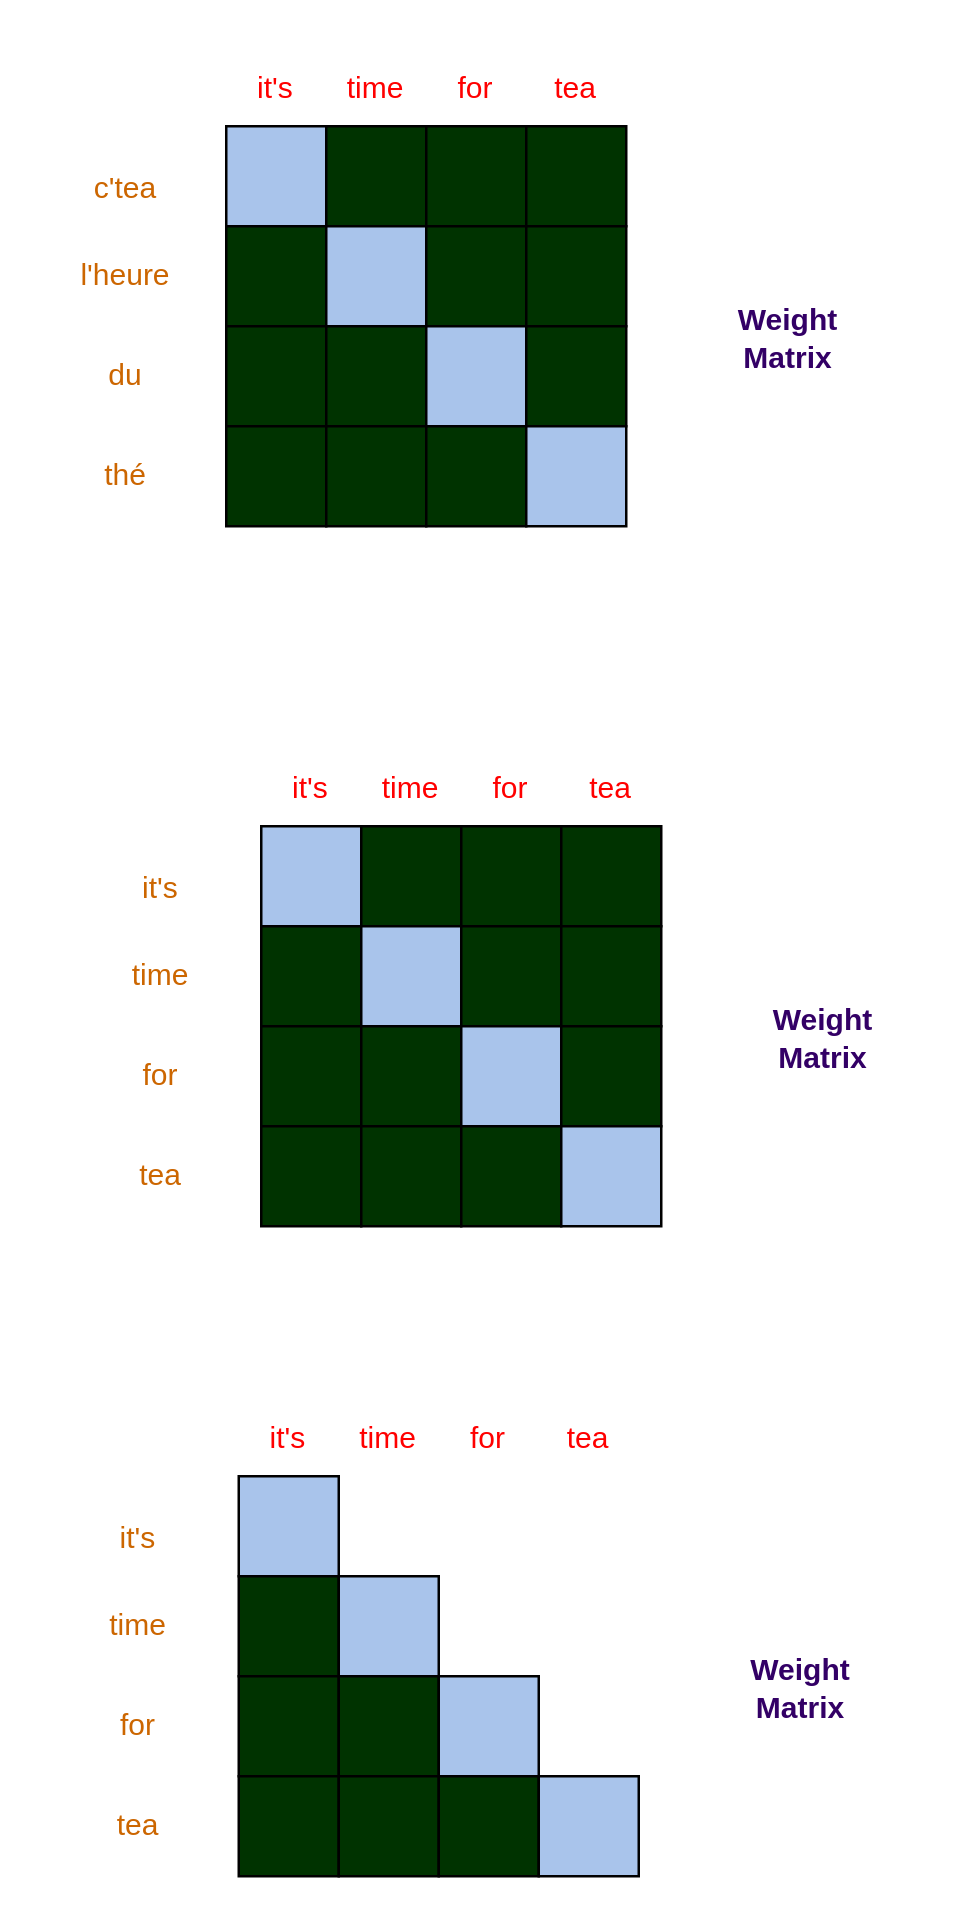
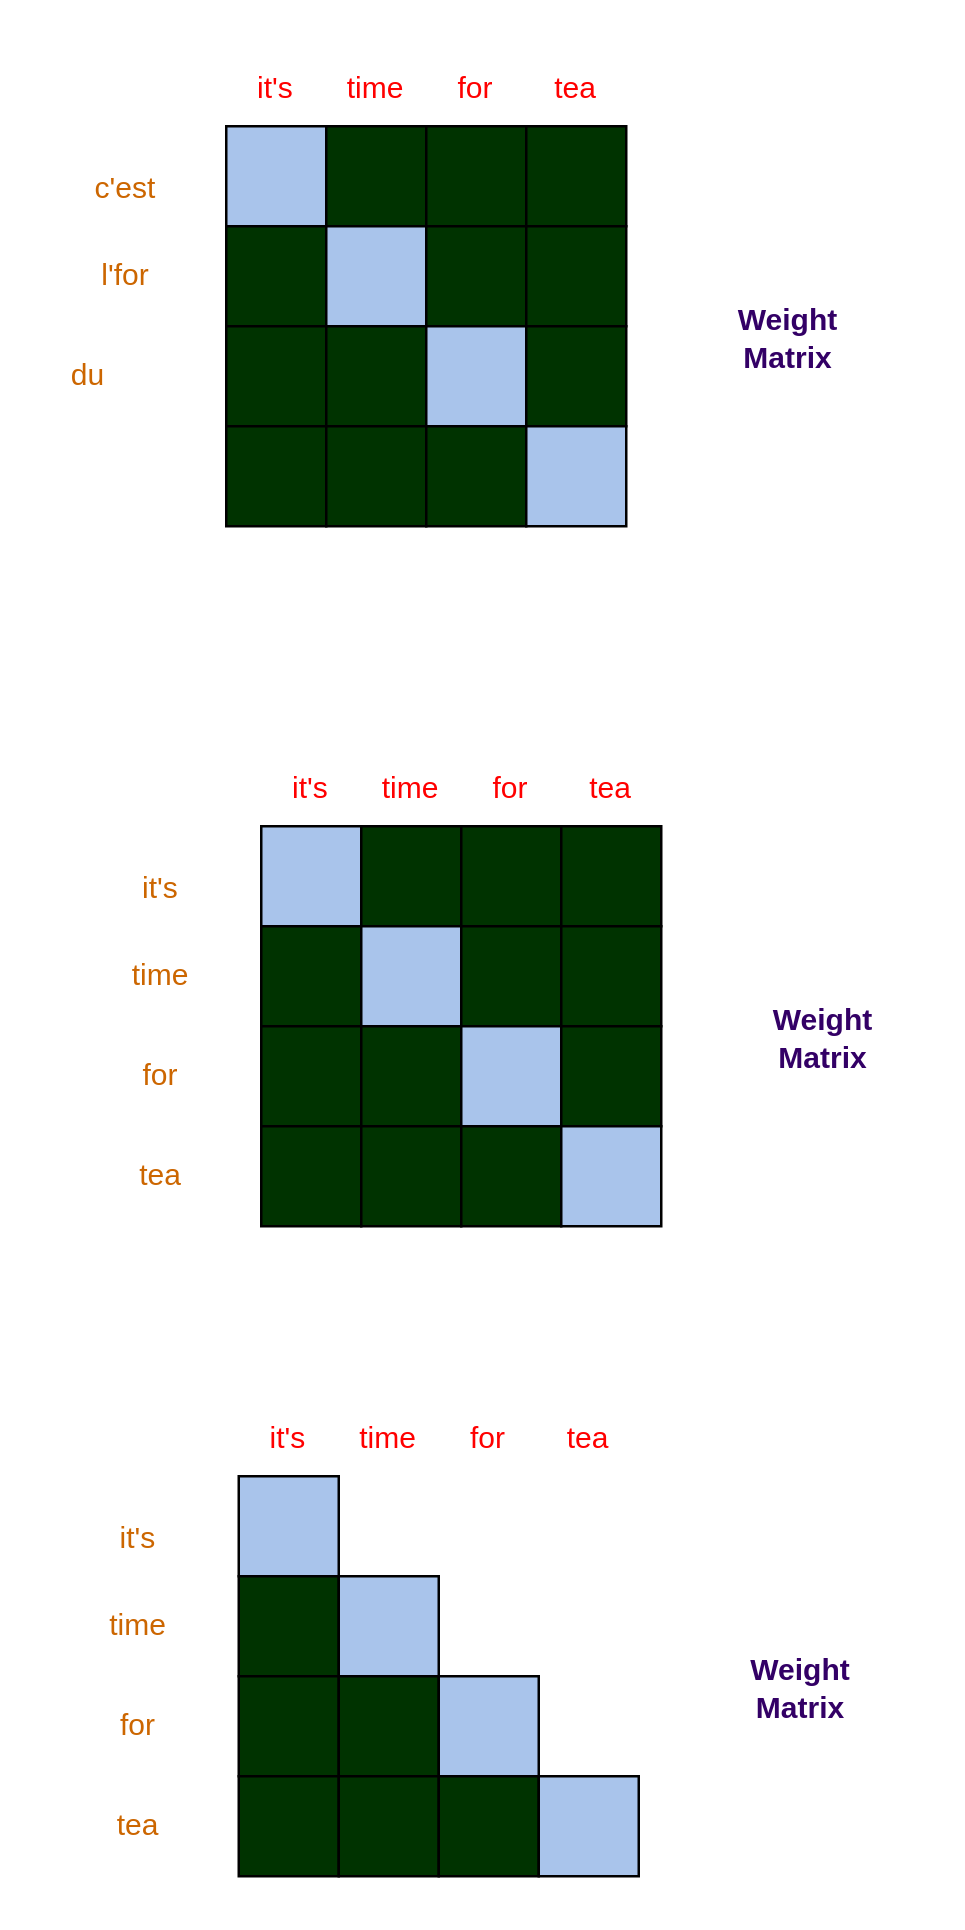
  <mxCell id="0" />
  <mxCell id="1" parent="0" />
  <mxCell id="2" value="" style="whiteSpace=wrap;html=1;aspect=fixed;fillColor=#A9C4EB;" vertex="1" parent="1"><mxGeometry x="90" y="50" width="40" height="40" as="geometry" /></mxCell>
  <mxCell id="3" value="" style="whiteSpace=wrap;html=1;aspect=fixed;fillColor=#003300;" vertex="1" parent="1"><mxGeometry x="130" y="50" width="40" height="40" as="geometry" /></mxCell>
  <mxCell id="4" value="" style="whiteSpace=wrap;html=1;aspect=fixed;fillColor=#003300;" vertex="1" parent="1"><mxGeometry x="170" y="50" width="40" height="40" as="geometry" /></mxCell>
  <mxCell id="5" value="" style="whiteSpace=wrap;html=1;aspect=fixed;fillColor=#003300;" vertex="1" parent="1"><mxGeometry x="210" y="50" width="40" height="40" as="geometry" /></mxCell>
  <mxCell id="6" value="&lt;font color=&quot;#ff0000&quot;&gt;it's&lt;/font&gt;" style="text;html=1;align=center;verticalAlign=middle;whiteSpace=wrap;rounded=0;" vertex="1" parent="1"><mxGeometry x="80" y="20" width="60" height="30" as="geometry" /></mxCell>
- <mxCell id="7" value="&lt;font color=&quot;#cc6600&quot;&gt;c'tea&lt;/font&gt;" style="text;html=1;align=center;verticalAlign=middle;whiteSpace=wrap;rounded=0;" vertex="1" parent="1"><mxGeometry x="20" y="60" width="60" height="30" as="geometry" /></mxCell>
+ <mxCell id="7" value="&lt;font color=&quot;#cc6600&quot;&gt;c'est&lt;/font&gt;" style="text;html=1;align=center;verticalAlign=middle;whiteSpace=wrap;rounded=0;" vertex="1" parent="1"><mxGeometry x="20" y="60" width="60" height="30" as="geometry" /></mxCell>
  <mxCell id="8" value="&lt;font color=&quot;#ff0000&quot;&gt;tea&lt;/font&gt;" style="text;html=1;align=center;verticalAlign=middle;whiteSpace=wrap;rounded=0;" vertex="1" parent="1"><mxGeometry x="200" y="20" width="60" height="30" as="geometry" /></mxCell>
  <mxCell id="9" value="&lt;font color=&quot;#ff0000&quot;&gt;for&lt;/font&gt;" style="text;html=1;align=center;verticalAlign=middle;whiteSpace=wrap;rounded=0;" vertex="1" parent="1"><mxGeometry x="160" y="20" width="60" height="30" as="geometry" /></mxCell>
  <mxCell id="10" value="&lt;font color=&quot;#ff0000&quot;&gt;time&lt;/font&gt;" style="text;html=1;align=center;verticalAlign=middle;whiteSpace=wrap;rounded=0;" vertex="1" parent="1"><mxGeometry x="120" y="20" width="60" height="30" as="geometry" /></mxCell>
  <mxCell id="11" value="" style="whiteSpace=wrap;html=1;aspect=fixed;fillColor=#003300;" vertex="1" parent="1"><mxGeometry x="90" y="90" width="40" height="40" as="geometry" /></mxCell>
  <mxCell id="12" value="" style="whiteSpace=wrap;html=1;aspect=fixed;fillColor=#A9C4EB;" vertex="1" parent="1"><mxGeometry x="130" y="90" width="40" height="40" as="geometry" /></mxCell>
  <mxCell id="13" value="" style="whiteSpace=wrap;html=1;aspect=fixed;fillColor=#003300;" vertex="1" parent="1"><mxGeometry x="170" y="90" width="40" height="40" as="geometry" /></mxCell>
  <mxCell id="14" value="" style="whiteSpace=wrap;html=1;aspect=fixed;fillColor=#003300;" vertex="1" parent="1"><mxGeometry x="210" y="90" width="40" height="40" as="geometry" /></mxCell>
  <mxCell id="15" value="" style="whiteSpace=wrap;html=1;aspect=fixed;fillColor=#003300;" vertex="1" parent="1"><mxGeometry x="90" y="130" width="40" height="40" as="geometry" /></mxCell>
  <mxCell id="16" value="" style="whiteSpace=wrap;html=1;aspect=fixed;fillColor=#003300;" vertex="1" parent="1"><mxGeometry x="130" y="130" width="40" height="40" as="geometry" /></mxCell>
  <mxCell id="17" value="" style="whiteSpace=wrap;html=1;aspect=fixed;fillColor=#A9C4EB;" vertex="1" parent="1"><mxGeometry x="170" y="130" width="40" height="40" as="geometry" /></mxCell>
  <mxCell id="18" value="" style="whiteSpace=wrap;html=1;aspect=fixed;fillColor=#003300;" vertex="1" parent="1"><mxGeometry x="210" y="130" width="40" height="40" as="geometry" /></mxCell>
  <mxCell id="19" value="" style="whiteSpace=wrap;html=1;aspect=fixed;fillColor=#003300;" vertex="1" parent="1"><mxGeometry x="90" y="170" width="40" height="40" as="geometry" /></mxCell>
  <mxCell id="20" value="" style="whiteSpace=wrap;html=1;aspect=fixed;fillColor=#003300;" vertex="1" parent="1"><mxGeometry x="130" y="170" width="40" height="40" as="geometry" /></mxCell>
  <mxCell id="21" value="" style="whiteSpace=wrap;html=1;aspect=fixed;fillColor=#003300;" vertex="1" parent="1"><mxGeometry x="170" y="170" width="40" height="40" as="geometry" /></mxCell>
  <mxCell id="22" value="" style="whiteSpace=wrap;html=1;aspect=fixed;fillColor=#A9C4EB;" vertex="1" parent="1"><mxGeometry x="210" y="170" width="40" height="40" as="geometry" /></mxCell>
- <mxCell id="23" value="&lt;font color=&quot;#cc6600&quot;&gt;l'heure&lt;/font&gt;" style="text;html=1;align=center;verticalAlign=middle;whiteSpace=wrap;rounded=0;" vertex="1" parent="1"><mxGeometry x="20" y="95" width="60" height="30" as="geometry" /></mxCell>
- <mxCell id="24" value="&lt;font color=&quot;#cc6600&quot;&gt;du&lt;/font&gt;" style="text;html=1;align=center;verticalAlign=middle;whiteSpace=wrap;rounded=0;" vertex="1" parent="1"><mxGeometry x="20" y="135" width="60" height="30" as="geometry" /></mxCell>
- <mxCell id="25" value="&lt;font color=&quot;#cc6600&quot;&gt;thé&lt;/font&gt;" style="text;html=1;align=center;verticalAlign=middle;whiteSpace=wrap;rounded=0;" vertex="1" parent="1"><mxGeometry x="20" y="175" width="60" height="30" as="geometry" /></mxCell>
+ <mxCell id="23" value="&lt;font color=&quot;#cc6600&quot;&gt;l'for&lt;/font&gt;" style="text;html=1;align=center;verticalAlign=middle;whiteSpace=wrap;rounded=0;" vertex="1" parent="1"><mxGeometry x="20" y="95" width="60" height="30" as="geometry" /></mxCell>
+ <mxCell id="24" value="&lt;font color=&quot;#cc6600&quot;&gt;du&lt;/font&gt;" style="text;html=1;align=center;verticalAlign=middle;whiteSpace=wrap;rounded=0;" vertex="1" parent="1"><mxGeometry x="5" y="135" width="60" height="30" as="geometry" /></mxCell>
  <mxCell id="26" value="&lt;b&gt;&lt;font color=&quot;#330066&quot;&gt;Weight Matrix&lt;/font&gt;&lt;/b&gt;" style="text;html=1;align=center;verticalAlign=middle;whiteSpace=wrap;rounded=0;" vertex="1" parent="1"><mxGeometry x="280" y="120" width="70" height="30" as="geometry" /></mxCell>
  <mxCell id="27" value="" style="whiteSpace=wrap;html=1;aspect=fixed;fillColor=#A9C4EB;" vertex="1" parent="1"><mxGeometry x="104" y="330" width="40" height="40" as="geometry" /></mxCell>
  <mxCell id="28" value="" style="whiteSpace=wrap;html=1;aspect=fixed;fillColor=#003300;" vertex="1" parent="1"><mxGeometry x="144" y="330" width="40" height="40" as="geometry" /></mxCell>
  <mxCell id="29" value="" style="whiteSpace=wrap;html=1;aspect=fixed;fillColor=#003300;" vertex="1" parent="1"><mxGeometry x="184" y="330" width="40" height="40" as="geometry" /></mxCell>
  <mxCell id="30" value="" style="whiteSpace=wrap;html=1;aspect=fixed;fillColor=#003300;" vertex="1" parent="1"><mxGeometry x="224" y="330" width="40" height="40" as="geometry" /></mxCell>
  <mxCell id="31" value="&lt;font color=&quot;#ff0000&quot;&gt;it's&lt;/font&gt;" style="text;html=1;align=center;verticalAlign=middle;whiteSpace=wrap;rounded=0;" vertex="1" parent="1"><mxGeometry x="94" y="300" width="60" height="30" as="geometry" /></mxCell>
  <mxCell id="32" value="&lt;font color=&quot;#cc6600&quot;&gt;it's&lt;/font&gt;" style="text;html=1;align=center;verticalAlign=middle;whiteSpace=wrap;rounded=0;" vertex="1" parent="1"><mxGeometry x="34" y="340" width="60" height="30" as="geometry" /></mxCell>
  <mxCell id="33" value="&lt;font color=&quot;#ff0000&quot;&gt;tea&lt;/font&gt;" style="text;html=1;align=center;verticalAlign=middle;whiteSpace=wrap;rounded=0;" vertex="1" parent="1"><mxGeometry x="214" y="300" width="60" height="30" as="geometry" /></mxCell>
  <mxCell id="34" value="&lt;font color=&quot;#ff0000&quot;&gt;for&lt;/font&gt;" style="text;html=1;align=center;verticalAlign=middle;whiteSpace=wrap;rounded=0;" vertex="1" parent="1"><mxGeometry x="174" y="300" width="60" height="30" as="geometry" /></mxCell>
  <mxCell id="35" value="&lt;font color=&quot;#ff0000&quot;&gt;time&lt;/font&gt;" style="text;html=1;align=center;verticalAlign=middle;whiteSpace=wrap;rounded=0;" vertex="1" parent="1"><mxGeometry x="134" y="300" width="60" height="30" as="geometry" /></mxCell>
  <mxCell id="36" value="" style="whiteSpace=wrap;html=1;aspect=fixed;fillColor=#003300;" vertex="1" parent="1"><mxGeometry x="104" y="370" width="40" height="40" as="geometry" /></mxCell>
  <mxCell id="37" value="" style="whiteSpace=wrap;html=1;aspect=fixed;fillColor=#A9C4EB;" vertex="1" parent="1"><mxGeometry x="144" y="370" width="40" height="40" as="geometry" /></mxCell>
  <mxCell id="38" value="" style="whiteSpace=wrap;html=1;aspect=fixed;fillColor=#003300;" vertex="1" parent="1"><mxGeometry x="184" y="370" width="40" height="40" as="geometry" /></mxCell>
  <mxCell id="39" value="" style="whiteSpace=wrap;html=1;aspect=fixed;fillColor=#003300;" vertex="1" parent="1"><mxGeometry x="224" y="370" width="40" height="40" as="geometry" /></mxCell>
  <mxCell id="40" value="" style="whiteSpace=wrap;html=1;aspect=fixed;fillColor=#003300;" vertex="1" parent="1"><mxGeometry x="104" y="410" width="40" height="40" as="geometry" /></mxCell>
  <mxCell id="41" value="" style="whiteSpace=wrap;html=1;aspect=fixed;fillColor=#003300;" vertex="1" parent="1"><mxGeometry x="144" y="410" width="40" height="40" as="geometry" /></mxCell>
  <mxCell id="42" value="" style="whiteSpace=wrap;html=1;aspect=fixed;fillColor=#A9C4EB;" vertex="1" parent="1"><mxGeometry x="184" y="410" width="40" height="40" as="geometry" /></mxCell>
  <mxCell id="43" value="" style="whiteSpace=wrap;html=1;aspect=fixed;fillColor=#003300;" vertex="1" parent="1"><mxGeometry x="224" y="410" width="40" height="40" as="geometry" /></mxCell>
  <mxCell id="44" value="" style="whiteSpace=wrap;html=1;aspect=fixed;fillColor=#003300;" vertex="1" parent="1"><mxGeometry x="104" y="450" width="40" height="40" as="geometry" /></mxCell>
  <mxCell id="45" value="" style="whiteSpace=wrap;html=1;aspect=fixed;fillColor=#003300;" vertex="1" parent="1"><mxGeometry x="144" y="450" width="40" height="40" as="geometry" /></mxCell>
  <mxCell id="46" value="" style="whiteSpace=wrap;html=1;aspect=fixed;fillColor=#003300;" vertex="1" parent="1"><mxGeometry x="184" y="450" width="40" height="40" as="geometry" /></mxCell>
  <mxCell id="47" value="" style="whiteSpace=wrap;html=1;aspect=fixed;fillColor=#A9C4EB;" vertex="1" parent="1"><mxGeometry x="224" y="450" width="40" height="40" as="geometry" /></mxCell>
  <mxCell id="48" value="&lt;font color=&quot;#cc6600&quot;&gt;time&lt;/font&gt;" style="text;html=1;align=center;verticalAlign=middle;whiteSpace=wrap;rounded=0;" vertex="1" parent="1"><mxGeometry x="34" y="375" width="60" height="30" as="geometry" /></mxCell>
  <mxCell id="49" value="&lt;font color=&quot;#cc6600&quot;&gt;for&lt;/font&gt;" style="text;html=1;align=center;verticalAlign=middle;whiteSpace=wrap;rounded=0;" vertex="1" parent="1"><mxGeometry x="34" y="415" width="60" height="30" as="geometry" /></mxCell>
  <mxCell id="50" value="&lt;font color=&quot;#cc6600&quot;&gt;tea&lt;/font&gt;" style="text;html=1;align=center;verticalAlign=middle;whiteSpace=wrap;rounded=0;" vertex="1" parent="1"><mxGeometry x="34" y="455" width="60" height="30" as="geometry" /></mxCell>
  <mxCell id="51" value="&lt;b&gt;&lt;font color=&quot;#330066&quot;&gt;Weight Matrix&lt;/font&gt;&lt;/b&gt;" style="text;html=1;align=center;verticalAlign=middle;whiteSpace=wrap;rounded=0;" vertex="1" parent="1"><mxGeometry x="294" y="400" width="70" height="30" as="geometry" /></mxCell>
  <mxCell id="52" value="" style="whiteSpace=wrap;html=1;aspect=fixed;fillColor=#A9C4EB;" vertex="1" parent="1"><mxGeometry x="95" y="590" width="40" height="40" as="geometry" /></mxCell>
  <mxCell id="53" value="&lt;font color=&quot;#ff0000&quot;&gt;it's&lt;/font&gt;" style="text;html=1;align=center;verticalAlign=middle;whiteSpace=wrap;rounded=0;" vertex="1" parent="1"><mxGeometry x="85" y="560" width="60" height="30" as="geometry" /></mxCell>
  <mxCell id="54" value="&lt;font color=&quot;#cc6600&quot;&gt;it's&lt;/font&gt;" style="text;html=1;align=center;verticalAlign=middle;whiteSpace=wrap;rounded=0;" vertex="1" parent="1"><mxGeometry x="25" y="600" width="60" height="30" as="geometry" /></mxCell>
  <mxCell id="55" value="&lt;font color=&quot;#ff0000&quot;&gt;tea&lt;/font&gt;" style="text;html=1;align=center;verticalAlign=middle;whiteSpace=wrap;rounded=0;" vertex="1" parent="1"><mxGeometry x="205" y="560" width="60" height="30" as="geometry" /></mxCell>
  <mxCell id="56" value="&lt;font color=&quot;#ff0000&quot;&gt;for&lt;/font&gt;" style="text;html=1;align=center;verticalAlign=middle;whiteSpace=wrap;rounded=0;" vertex="1" parent="1"><mxGeometry x="165" y="560" width="60" height="30" as="geometry" /></mxCell>
  <mxCell id="57" value="&lt;font color=&quot;#ff0000&quot;&gt;time&lt;/font&gt;" style="text;html=1;align=center;verticalAlign=middle;whiteSpace=wrap;rounded=0;" vertex="1" parent="1"><mxGeometry x="125" y="560" width="60" height="30" as="geometry" /></mxCell>
  <mxCell id="58" value="" style="whiteSpace=wrap;html=1;aspect=fixed;fillColor=#003300;" vertex="1" parent="1"><mxGeometry x="95" y="630" width="40" height="40" as="geometry" /></mxCell>
  <mxCell id="59" value="" style="whiteSpace=wrap;html=1;aspect=fixed;fillColor=#A9C4EB;" vertex="1" parent="1"><mxGeometry x="135" y="630" width="40" height="40" as="geometry" /></mxCell>
  <mxCell id="60" value="" style="whiteSpace=wrap;html=1;aspect=fixed;fillColor=#003300;" vertex="1" parent="1"><mxGeometry x="95" y="670" width="40" height="40" as="geometry" /></mxCell>
  <mxCell id="61" value="" style="whiteSpace=wrap;html=1;aspect=fixed;fillColor=#003300;" vertex="1" parent="1"><mxGeometry x="135" y="670" width="40" height="40" as="geometry" /></mxCell>
  <mxCell id="62" value="" style="whiteSpace=wrap;html=1;aspect=fixed;fillColor=#A9C4EB;" vertex="1" parent="1"><mxGeometry x="175" y="670" width="40" height="40" as="geometry" /></mxCell>
  <mxCell id="63" value="" style="whiteSpace=wrap;html=1;aspect=fixed;fillColor=#003300;" vertex="1" parent="1"><mxGeometry x="95" y="710" width="40" height="40" as="geometry" /></mxCell>
  <mxCell id="64" value="" style="whiteSpace=wrap;html=1;aspect=fixed;fillColor=#003300;" vertex="1" parent="1"><mxGeometry x="135" y="710" width="40" height="40" as="geometry" /></mxCell>
  <mxCell id="65" value="" style="whiteSpace=wrap;html=1;aspect=fixed;fillColor=#003300;" vertex="1" parent="1"><mxGeometry x="175" y="710" width="40" height="40" as="geometry" /></mxCell>
  <mxCell id="66" value="" style="whiteSpace=wrap;html=1;aspect=fixed;fillColor=#A9C4EB;" vertex="1" parent="1"><mxGeometry x="215" y="710" width="40" height="40" as="geometry" /></mxCell>
  <mxCell id="67" value="&lt;font color=&quot;#cc6600&quot;&gt;time&lt;/font&gt;" style="text;html=1;align=center;verticalAlign=middle;whiteSpace=wrap;rounded=0;" vertex="1" parent="1"><mxGeometry x="25" y="635" width="60" height="30" as="geometry" /></mxCell>
  <mxCell id="68" value="&lt;font color=&quot;#cc6600&quot;&gt;for&lt;/font&gt;" style="text;html=1;align=center;verticalAlign=middle;whiteSpace=wrap;rounded=0;" vertex="1" parent="1"><mxGeometry x="25" y="675" width="60" height="30" as="geometry" /></mxCell>
  <mxCell id="69" value="&lt;font color=&quot;#cc6600&quot;&gt;tea&lt;/font&gt;" style="text;html=1;align=center;verticalAlign=middle;whiteSpace=wrap;rounded=0;" vertex="1" parent="1"><mxGeometry x="25" y="715" width="60" height="30" as="geometry" /></mxCell>
  <mxCell id="70" value="&lt;b&gt;&lt;font color=&quot;#330066&quot;&gt;Weight Matrix&lt;/font&gt;&lt;/b&gt;" style="text;html=1;align=center;verticalAlign=middle;whiteSpace=wrap;rounded=0;" vertex="1" parent="1"><mxGeometry x="285" y="660" width="70" height="30" as="geometry" /></mxCell>
